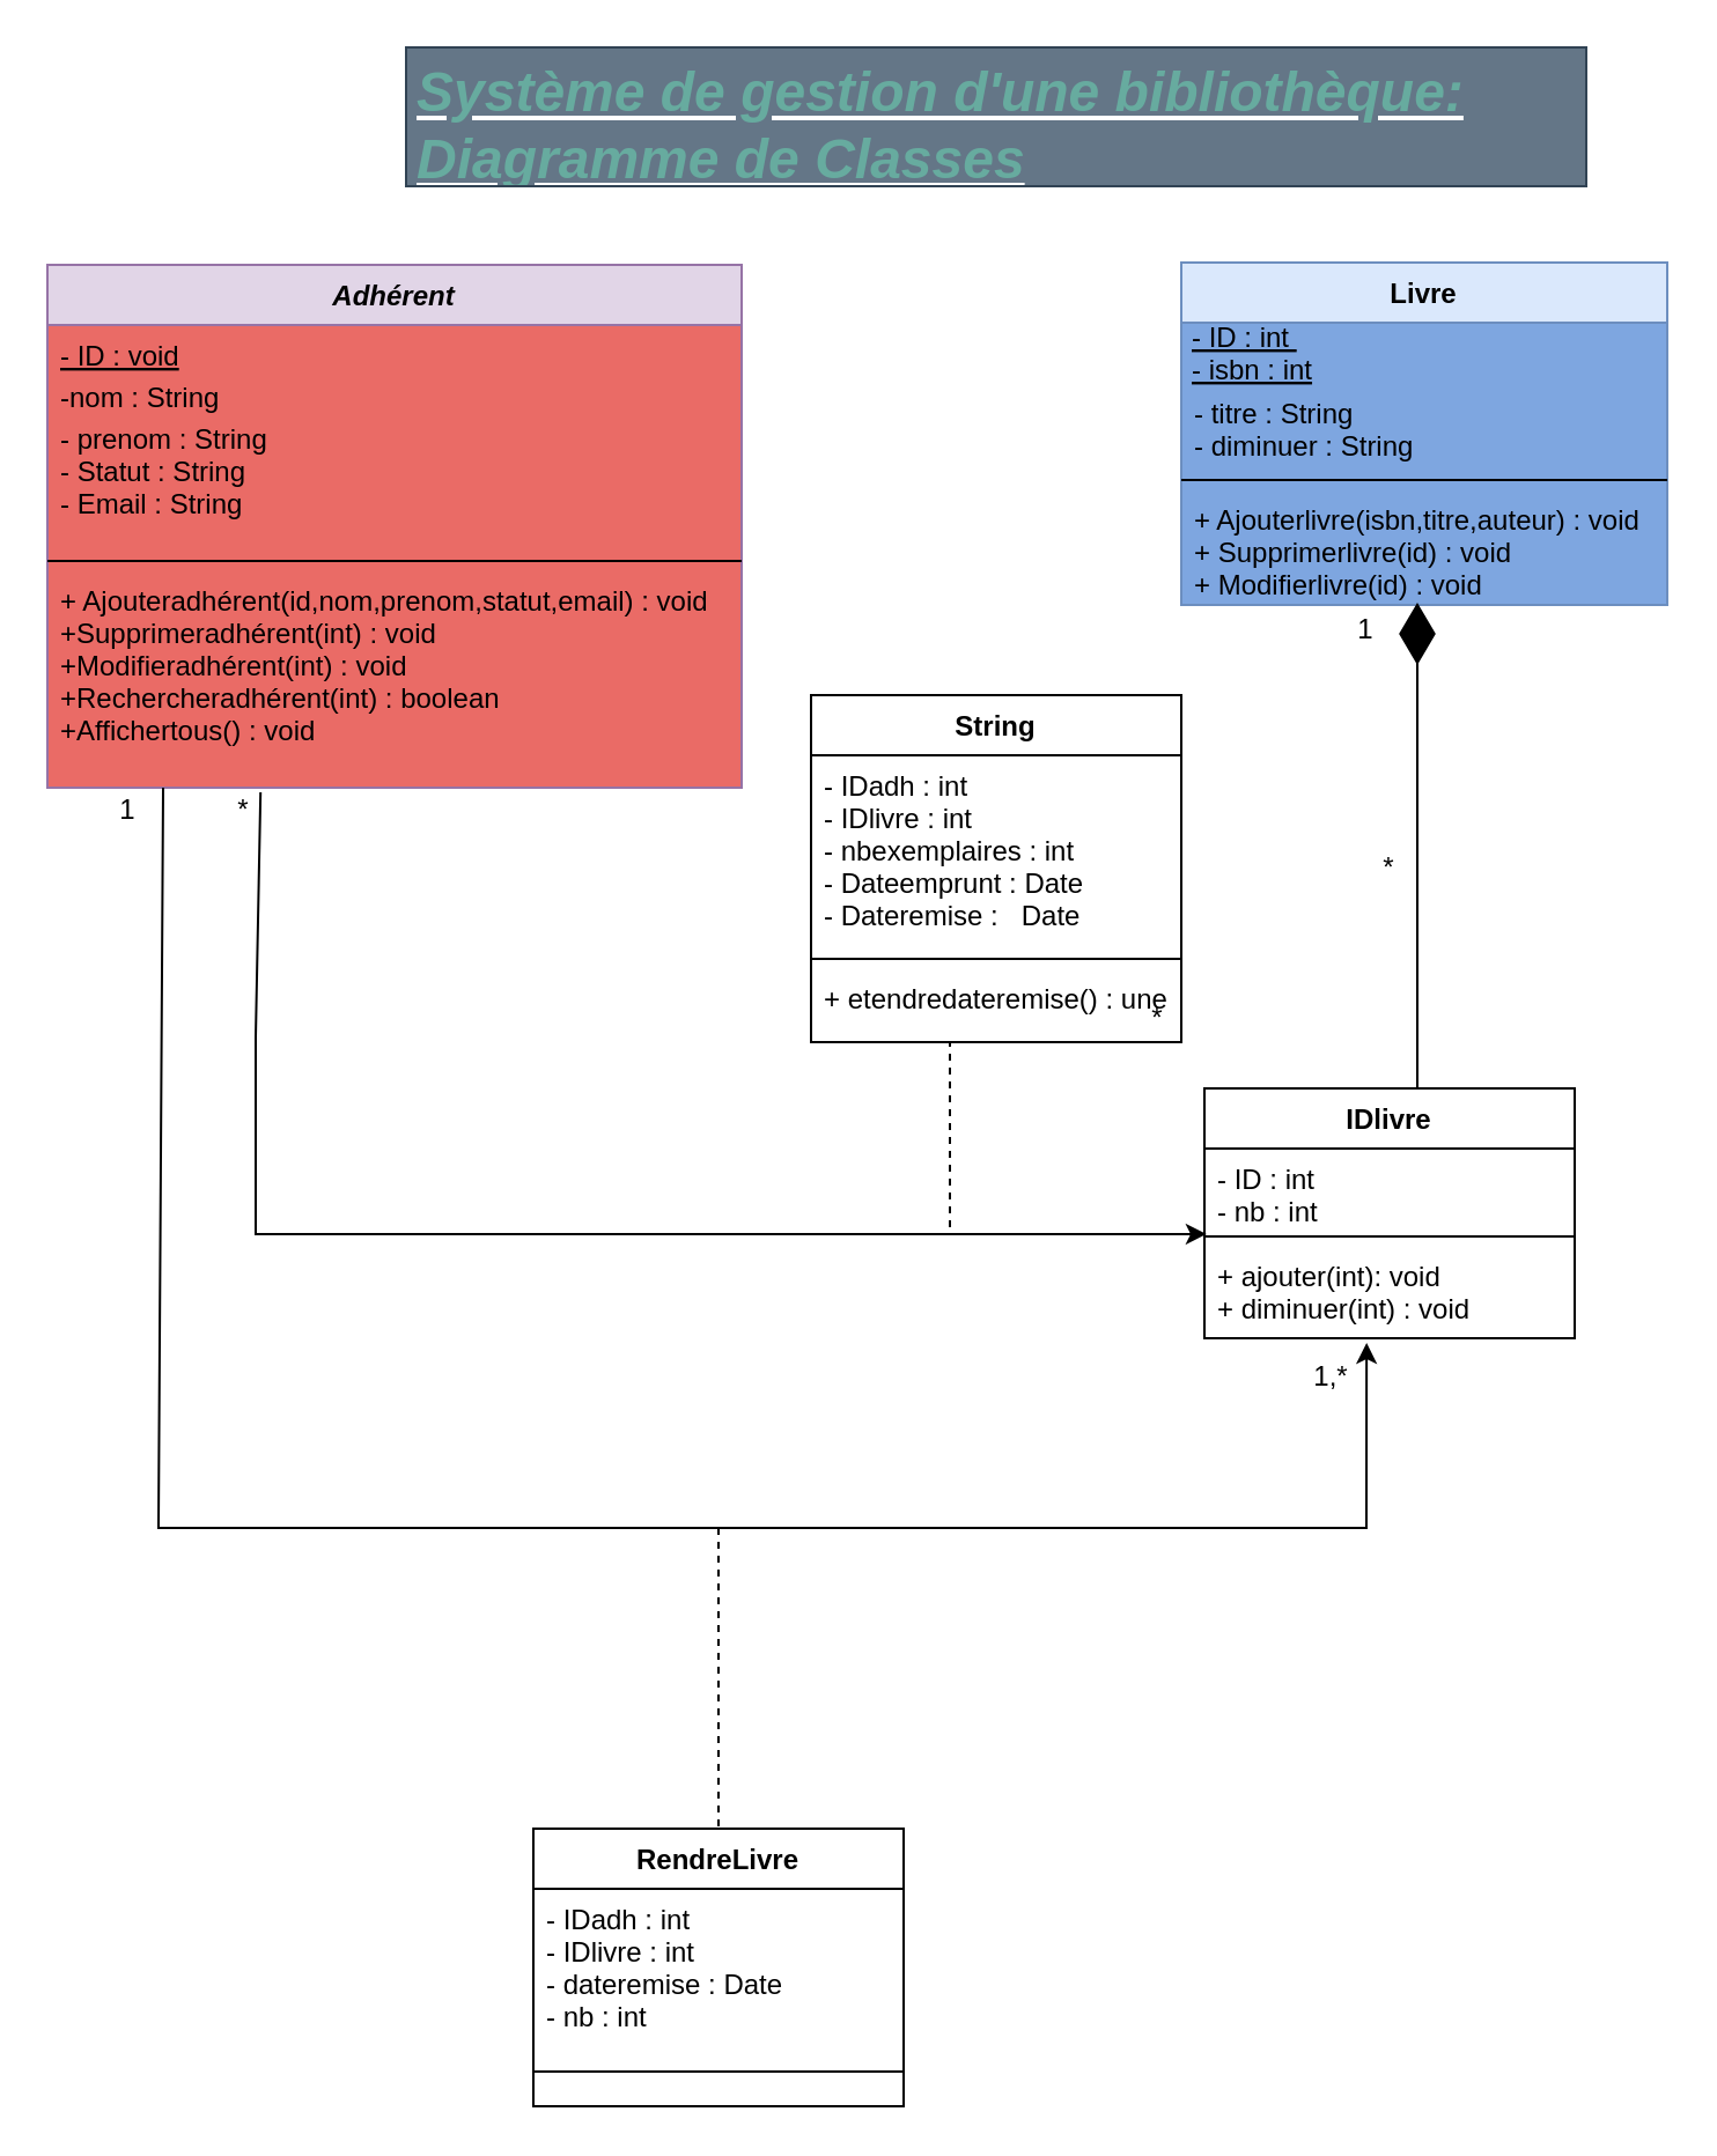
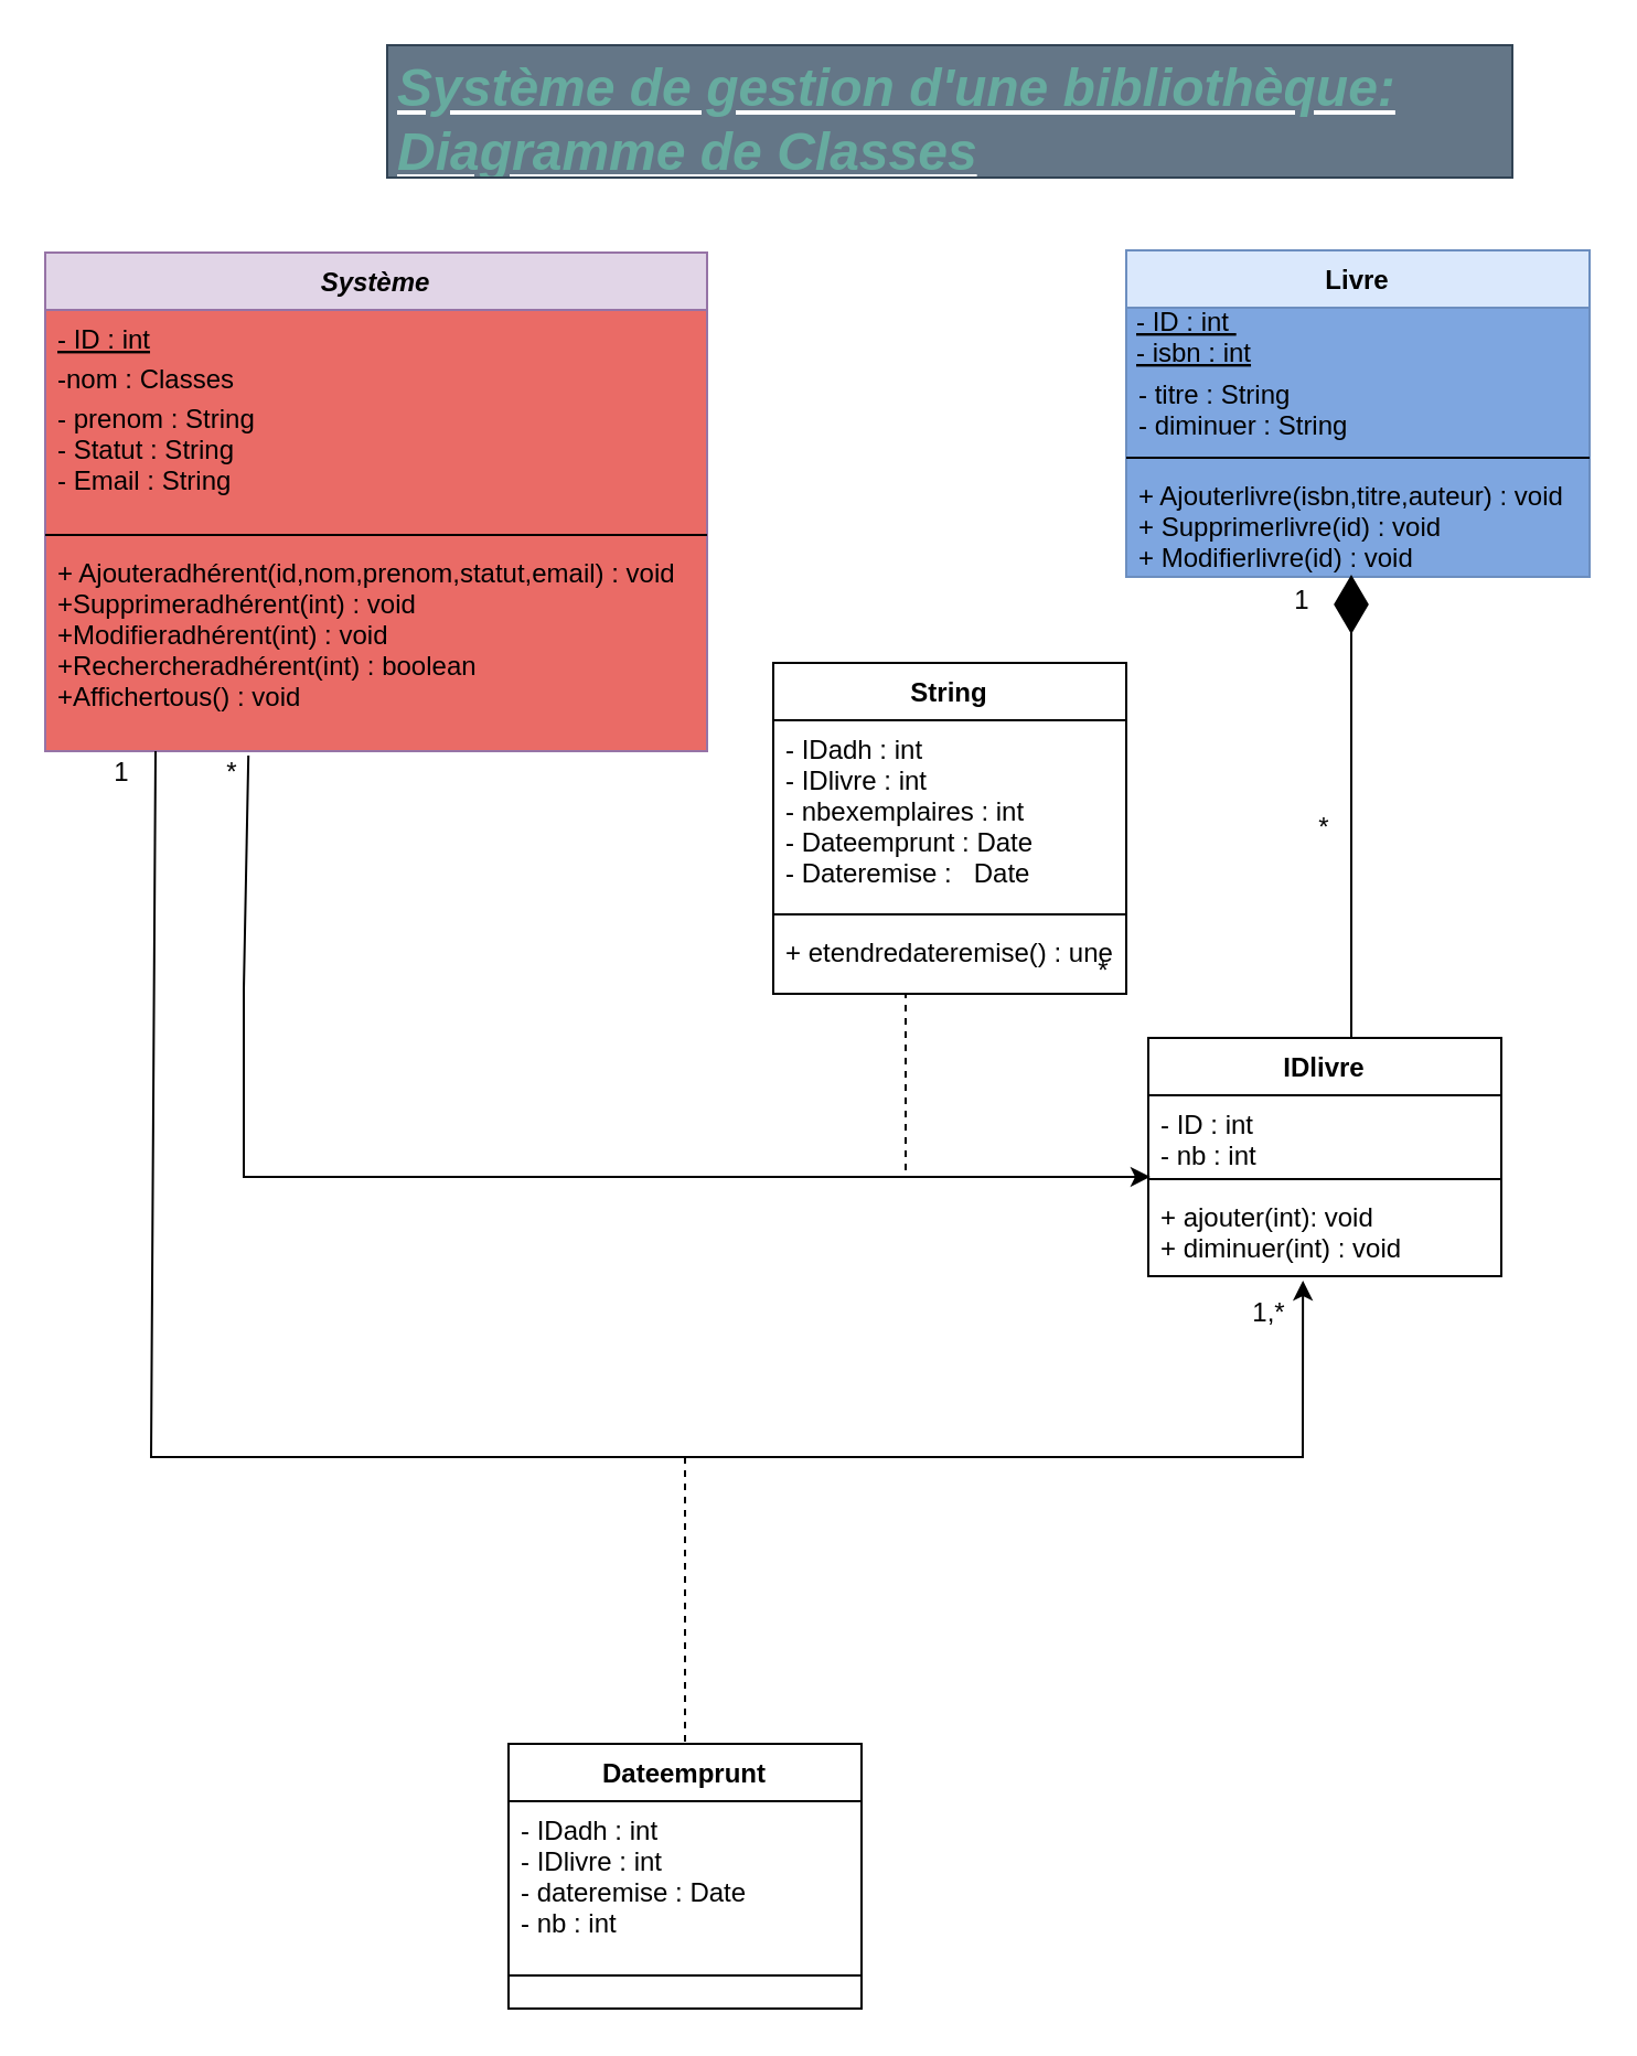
  <mxCell id="0" />
  <mxCell id="1" parent="0" />
- <mxCell id="2" value="Adhérent" style="swimlane;fontStyle=3;align=center;verticalAlign=top;childLayout=stackLayout;horizontal=1;startSize=26;horizontalStack=0;resizeParent=1;resizeLast=0;collapsible=1;marginBottom=0;rounded=0;shadow=0;strokeWidth=1;fillColor=#e1d5e7;strokeColor=#9673a6;swimlaneFillColor=#EA6B66;" parent="1" vertex="1"><mxGeometry x="20" y="114" width="300" height="226" as="geometry"><mxRectangle x="350" y="170" width="160" height="26" as="alternateBounds" /></mxGeometry></mxCell>
- <mxCell id="3" value="- ID : void" style="text;align=left;verticalAlign=top;spacingLeft=4;spacingRight=4;overflow=hidden;rotatable=0;points=[[0,0.5],[1,0.5]];portConstraint=eastwest;fontStyle=4" parent="2" vertex="1"><mxGeometry y="26" width="300" height="18" as="geometry" /></mxCell>
- <mxCell id="4" value="-nom : String &#10;" style="text;align=left;verticalAlign=top;spacingLeft=4;spacingRight=4;overflow=hidden;rotatable=0;points=[[0,0.5],[1,0.5]];portConstraint=eastwest;rounded=0;shadow=0;html=0;" parent="2" vertex="1"><mxGeometry y="44" width="300" height="18" as="geometry" /></mxCell>
+ <mxCell id="2" value="Système" style="swimlane;fontStyle=3;align=center;verticalAlign=top;childLayout=stackLayout;horizontal=1;startSize=26;horizontalStack=0;resizeParent=1;resizeLast=0;collapsible=1;marginBottom=0;rounded=0;shadow=0;strokeWidth=1;fillColor=#e1d5e7;strokeColor=#9673a6;swimlaneFillColor=#EA6B66;" parent="1" vertex="1"><mxGeometry x="20" y="114" width="300" height="226" as="geometry"><mxRectangle x="350" y="170" width="160" height="26" as="alternateBounds" /></mxGeometry></mxCell>
+ <mxCell id="3" value="- ID : int" style="text;align=left;verticalAlign=top;spacingLeft=4;spacingRight=4;overflow=hidden;rotatable=0;points=[[0,0.5],[1,0.5]];portConstraint=eastwest;fontStyle=4" parent="2" vertex="1"><mxGeometry y="26" width="300" height="18" as="geometry" /></mxCell>
+ <mxCell id="4" value="-nom : Classes &#10;" style="text;align=left;verticalAlign=top;spacingLeft=4;spacingRight=4;overflow=hidden;rotatable=0;points=[[0,0.5],[1,0.5]];portConstraint=eastwest;rounded=0;shadow=0;html=0;" parent="2" vertex="1"><mxGeometry y="44" width="300" height="18" as="geometry" /></mxCell>
  <mxCell id="5" value="- prenom : String &#10;- Statut : String &#10;- Email : String " style="text;align=left;verticalAlign=top;spacingLeft=4;spacingRight=4;overflow=hidden;rotatable=0;points=[[0,0.5],[1,0.5]];portConstraint=eastwest;rounded=0;shadow=0;html=0;" parent="2" vertex="1"><mxGeometry y="62" width="300" height="62" as="geometry" /></mxCell>
  <mxCell id="6" value="" style="line;html=1;strokeWidth=1;align=left;verticalAlign=middle;spacingTop=-1;spacingLeft=3;spacingRight=3;rotatable=0;labelPosition=right;points=[];portConstraint=eastwest;" parent="2" vertex="1"><mxGeometry y="124" width="300" height="8" as="geometry" /></mxCell>
  <mxCell id="7" value="+ Ajouteradhérent(id,nom,prenom,statut,email) : void &#10;+Supprimeradhérent(int) : void&#10;+Modifieradhérent(int) : void &#10;+Rechercheradhérent(int) : boolean&#10;+Affichertous() : void" style="text;align=left;verticalAlign=top;spacingLeft=4;spacingRight=4;overflow=hidden;rotatable=0;points=[[0,0.5],[1,0.5]];portConstraint=eastwest;" parent="2" vertex="1"><mxGeometry y="132" width="300" height="94" as="geometry" /></mxCell>
  <mxCell id="8" value="Livre" style="swimlane;fontStyle=1;align=center;verticalAlign=top;childLayout=stackLayout;horizontal=1;startSize=26;horizontalStack=0;resizeParent=1;resizeParentMax=0;resizeLast=0;collapsible=1;marginBottom=0;fillColor=#dae8fc;strokeColor=#6c8ebf;swimlaneFillColor=#7EA6E0;" parent="1" vertex="1"><mxGeometry x="510" y="113" width="210" height="148" as="geometry" /></mxCell>
  <mxCell id="9" value="- ID : int &#10;- isbn : int" style="text;align=left;fontStyle=4;verticalAlign=middle;spacingLeft=3;spacingRight=3;strokeColor=none;rotatable=0;points=[[0,0.5],[1,0.5]];portConstraint=eastwest;gradientColor=none;" parent="8" vertex="1"><mxGeometry y="26" width="210" height="26" as="geometry" /></mxCell>
  <mxCell id="10" value="- titre : String &#10;- diminuer : String " style="text;strokeColor=none;fillColor=none;align=left;verticalAlign=top;spacingLeft=4;spacingRight=4;overflow=hidden;rotatable=0;points=[[0,0.5],[1,0.5]];portConstraint=eastwest;fontStyle=0" parent="8" vertex="1"><mxGeometry y="52" width="210" height="38" as="geometry" /></mxCell>
  <mxCell id="11" value="" style="line;strokeWidth=1;fillColor=none;align=left;verticalAlign=middle;spacingTop=-1;spacingLeft=3;spacingRight=3;rotatable=0;labelPosition=right;points=[];portConstraint=eastwest;" parent="8" vertex="1"><mxGeometry y="90" width="210" height="8" as="geometry" /></mxCell>
  <mxCell id="12" value="+ Ajouterlivre(isbn,titre,auteur) : void &#10;+ Supprimerlivre(id) : void&#10;+ Modifierlivre(id) : void &#10;" style="text;strokeColor=none;fillColor=none;align=left;verticalAlign=top;spacingLeft=4;spacingRight=4;overflow=hidden;rotatable=0;points=[[0,0.5],[1,0.5]];portConstraint=eastwest;" parent="8" vertex="1"><mxGeometry y="98" width="210" height="50" as="geometry" /></mxCell>
  <mxCell id="13" value="1" style="text;html=1;strokeColor=none;fillColor=none;align=center;verticalAlign=middle;whiteSpace=wrap;rounded=0;" parent="1" vertex="1"><mxGeometry x="560" y="257" width="60" height="30" as="geometry" /></mxCell>
  <mxCell id="14" value="IDlivre" style="swimlane;fontStyle=1;align=center;verticalAlign=top;childLayout=stackLayout;horizontal=1;startSize=26;horizontalStack=0;resizeParent=1;resizeParentMax=0;resizeLast=0;collapsible=1;marginBottom=0;gradientColor=none;" parent="1" vertex="1"><mxGeometry x="520" y="470" width="160" height="108" as="geometry" /></mxCell>
  <mxCell id="15" value="- ID : int &#10;- nb : int " style="text;strokeColor=none;fillColor=none;align=left;verticalAlign=top;spacingLeft=4;spacingRight=4;overflow=hidden;rotatable=0;points=[[0,0.5],[1,0.5]];portConstraint=eastwest;" parent="14" vertex="1"><mxGeometry y="26" width="160" height="34" as="geometry" /></mxCell>
  <mxCell id="16" value="" style="line;strokeWidth=1;fillColor=none;align=left;verticalAlign=middle;spacingTop=-1;spacingLeft=3;spacingRight=3;rotatable=0;labelPosition=right;points=[];portConstraint=eastwest;" parent="14" vertex="1"><mxGeometry y="60" width="160" height="8" as="geometry" /></mxCell>
  <mxCell id="17" value="+ ajouter(int): void &#10;+ diminuer(int) : void" style="text;strokeColor=none;fillColor=none;align=left;verticalAlign=top;spacingLeft=4;spacingRight=4;overflow=hidden;rotatable=0;points=[[0,0.5],[1,0.5]];portConstraint=eastwest;" parent="14" vertex="1"><mxGeometry y="68" width="160" height="40" as="geometry" /></mxCell>
  <mxCell id="18" value="*" style="text;html=1;strokeColor=none;fillColor=none;align=center;verticalAlign=middle;whiteSpace=wrap;rounded=0;" parent="1" vertex="1"><mxGeometry x="580" y="365" width="40" height="20" as="geometry" /></mxCell>
  <mxCell id="19" value="&lt;h1&gt;&lt;i&gt;&lt;u&gt;&lt;font color=&quot;#67ab9f&quot;&gt;Système de gestion d'une bibliothèque: Diagramme de Classes&lt;/font&gt;&lt;/u&gt;&lt;/i&gt;&lt;/h1&gt;" style="text;html=1;strokeColor=#314354;fillColor=#647687;spacing=5;spacingTop=-20;whiteSpace=wrap;overflow=hidden;rounded=0;align=left;fontColor=#ffffff;" parent="1" vertex="1"><mxGeometry x="175" y="20" width="510" height="60" as="geometry" /></mxCell>
  <mxCell id="20" value="" style="endArrow=diamondThin;endFill=1;endSize=24;html=1;rounded=0;fontColor=#67AB9F;exitX=0.575;exitY=0;exitDx=0;exitDy=0;exitPerimeter=0;" parent="1" source="14" edge="1"><mxGeometry width="160" relative="1" as="geometry"><mxPoint x="615" y="450" as="sourcePoint" /><mxPoint x="612" y="260" as="targetPoint" /><Array as="points" /></mxGeometry></mxCell>
  <mxCell id="21" value="" style="endArrow=classic;html=1;rounded=0;fontColor=#67AB9F;entryX=0.006;entryY=1.088;entryDx=0;entryDy=0;entryPerimeter=0;exitX=0.307;exitY=1.021;exitDx=0;exitDy=0;exitPerimeter=0;" parent="1" source="7" target="15" edge="1"><mxGeometry relative="1" as="geometry"><mxPoint x="310" y="370" as="sourcePoint" /><mxPoint x="410" y="370" as="targetPoint" /><Array as="points"><mxPoint x="110" y="448" /><mxPoint x="110" y="533" /><mxPoint x="310" y="533" /></Array></mxGeometry></mxCell>
  <mxCell id="22" value="*" style="text;html=1;strokeColor=none;fillColor=none;align=center;verticalAlign=middle;whiteSpace=wrap;rounded=0;fontColor=#000000;" parent="1" vertex="1"><mxGeometry x="490" y="439" width="20" as="geometry" /></mxCell>
  <mxCell id="23" value="*" style="text;html=1;strokeColor=none;fillColor=none;align=center;verticalAlign=middle;whiteSpace=wrap;rounded=0;fontColor=#000000;" parent="1" vertex="1"><mxGeometry x="100" y="340" width="10" height="20" as="geometry" /></mxCell>
  <mxCell id="24" value="String" style="swimlane;fontStyle=1;align=center;verticalAlign=top;childLayout=stackLayout;horizontal=1;startSize=26;horizontalStack=0;resizeParent=1;resizeParentMax=0;resizeLast=0;collapsible=1;marginBottom=0;fontColor=#000000;gradientColor=none;" parent="1" vertex="1"><mxGeometry x="350" y="300" width="160" height="150" as="geometry" /></mxCell>
  <mxCell id="25" value="- IDadh : int &#10;- IDlivre : int &#10;- nbexemplaires : int &#10;- Dateemprunt : Date&#10;- Dateremise :   Date" style="text;strokeColor=none;fillColor=none;align=left;verticalAlign=top;spacingLeft=4;spacingRight=4;overflow=hidden;rotatable=0;points=[[0,0.5],[1,0.5]];portConstraint=eastwest;fontColor=#000000;" parent="24" vertex="1"><mxGeometry y="26" width="160" height="84" as="geometry" /></mxCell>
  <mxCell id="26" value="" style="line;strokeWidth=1;fillColor=none;align=left;verticalAlign=middle;spacingTop=-1;spacingLeft=3;spacingRight=3;rotatable=0;labelPosition=right;points=[];portConstraint=eastwest;fontColor=#000000;" parent="24" vertex="1"><mxGeometry y="110" width="160" height="8" as="geometry" /></mxCell>
  <mxCell id="27" value="+ etendredateremise() : une&#10;" style="text;strokeColor=none;fillColor=none;align=left;verticalAlign=top;spacingLeft=4;spacingRight=4;overflow=hidden;rotatable=0;points=[[0,0.5],[1,0.5]];portConstraint=eastwest;fontColor=#000000;" parent="24" vertex="1"><mxGeometry y="118" width="160" height="32" as="geometry" /></mxCell>
  <mxCell id="28" value="" style="endArrow=classic;html=1;rounded=0;fontColor=#000000;entryX=0.438;entryY=1.05;entryDx=0;entryDy=0;entryPerimeter=0;" parent="1" target="17" edge="1"><mxGeometry relative="1" as="geometry"><mxPoint x="70" y="340" as="sourcePoint" /><mxPoint x="100" y="493" as="targetPoint" /><Array as="points"><mxPoint x="68" y="660" /><mxPoint x="360" y="660" /><mxPoint x="590" y="660" /></Array></mxGeometry></mxCell>
  <mxCell id="29" value="" style="endArrow=none;dashed=1;html=1;rounded=0;fontColor=#000000;" parent="1" target="31" edge="1"><mxGeometry width="50" height="50" relative="1" as="geometry"><mxPoint x="310" y="660" as="sourcePoint" /><mxPoint x="310" y="660" as="targetPoint" /></mxGeometry></mxCell>
  <mxCell id="30" value="" style="endArrow=none;dashed=1;html=1;rounded=0;fontColor=#000000;" parent="1" edge="1"><mxGeometry width="50" height="50" relative="1" as="geometry"><mxPoint x="410" y="530" as="sourcePoint" /><mxPoint x="410" y="450" as="targetPoint" /></mxGeometry></mxCell>
- <mxCell id="31" value="RendreLivre" style="swimlane;fontStyle=1;align=center;verticalAlign=top;childLayout=stackLayout;horizontal=1;startSize=26;horizontalStack=0;resizeParent=1;resizeParentMax=0;resizeLast=0;collapsible=1;marginBottom=0;fontColor=#000000;gradientColor=none;" parent="1" vertex="1"><mxGeometry x="230" y="790" width="160" height="120" as="geometry" /></mxCell>
+ <mxCell id="31" value="Dateemprunt" style="swimlane;fontStyle=1;align=center;verticalAlign=top;childLayout=stackLayout;horizontal=1;startSize=26;horizontalStack=0;resizeParent=1;resizeParentMax=0;resizeLast=0;collapsible=1;marginBottom=0;fontColor=#000000;gradientColor=none;" parent="1" vertex="1"><mxGeometry x="230" y="790" width="160" height="120" as="geometry" /></mxCell>
  <mxCell id="32" value="- IDadh : int &#10;- IDlivre : int&#10;- dateremise : Date&#10;- nb : int  &#10;" style="text;strokeColor=none;fillColor=none;align=left;verticalAlign=top;spacingLeft=4;spacingRight=4;overflow=hidden;rotatable=0;points=[[0,0.5],[1,0.5]];portConstraint=eastwest;fontColor=#000000;" parent="31" vertex="1"><mxGeometry y="26" width="160" height="64" as="geometry" /></mxCell>
  <mxCell id="33" value="" style="line;strokeWidth=1;fillColor=none;align=left;verticalAlign=middle;spacingTop=-1;spacingLeft=3;spacingRight=3;rotatable=0;labelPosition=right;points=[];portConstraint=eastwest;fontColor=#000000;" parent="31" vertex="1"><mxGeometry y="90" width="160" height="30" as="geometry" /></mxCell>
  <mxCell id="34" value="1,*" style="text;html=1;strokeColor=none;fillColor=none;align=center;verticalAlign=middle;whiteSpace=wrap;rounded=0;fontColor=#000000;" parent="1" vertex="1"><mxGeometry x="560" y="590" width="30" height="10" as="geometry" /></mxCell>
  <mxCell id="35" value="1" style="text;html=1;strokeColor=none;fillColor=none;align=center;verticalAlign=middle;whiteSpace=wrap;rounded=0;fontColor=#000000;" parent="1" vertex="1"><mxGeometry x="40" y="345" width="30" height="10" as="geometry" /></mxCell>
